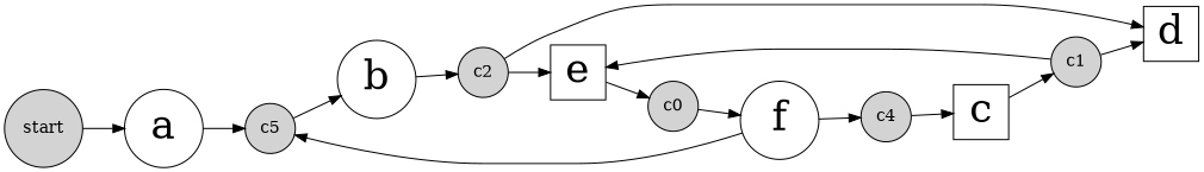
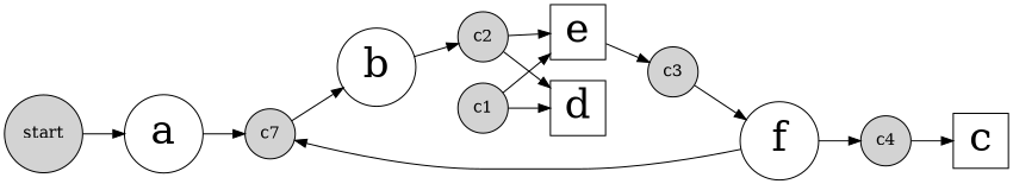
  digraph {
    rankdir=LR
    node [shape=circle]
    start [style=filled]
    c1 [style=filled]
    c2 [style=filled]
-   c3 [style=filled label=c0]
+   c3 [style=filled]
    c4 [style=filled]
-   c5 [style=filled]
+   c5 [style=filled label=c7]
    f [fontsize=35]
    c [fontsize=35 shape=square]
    b [fontsize=35]
    d [fontsize=35 shape=square]
    e [fontsize=35 shape=square]
    a [fontsize=35]
    subgraph sub_1 {
      start
      c1
      c2
      c3
      c4
      c5
    }
    subgraph sub_2 {
      f
      c
      b
      d
      e
      a
    }
    start -> a
    c1 -> d
    c1 -> e
    c2 -> d
    c2 -> e
    c3 -> f
    c4 -> c
    c5 -> b
    f -> c4
    f -> c5
-   c -> c1
    b -> c2
    e -> c3
    a -> c5
  }
